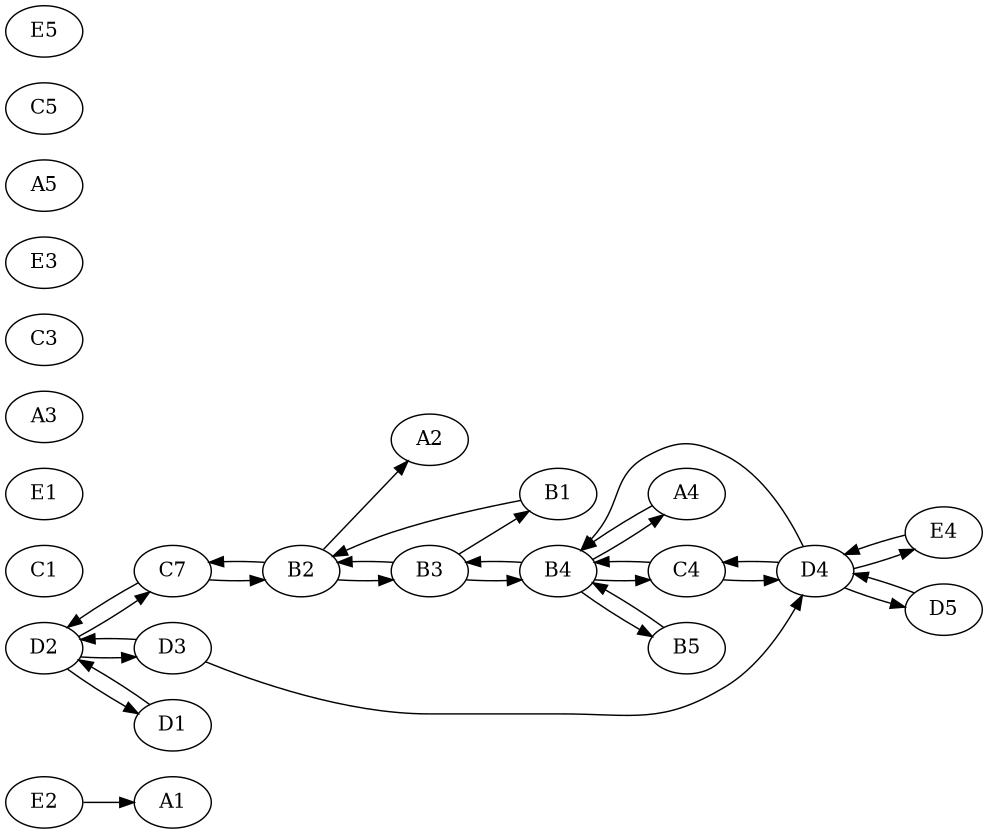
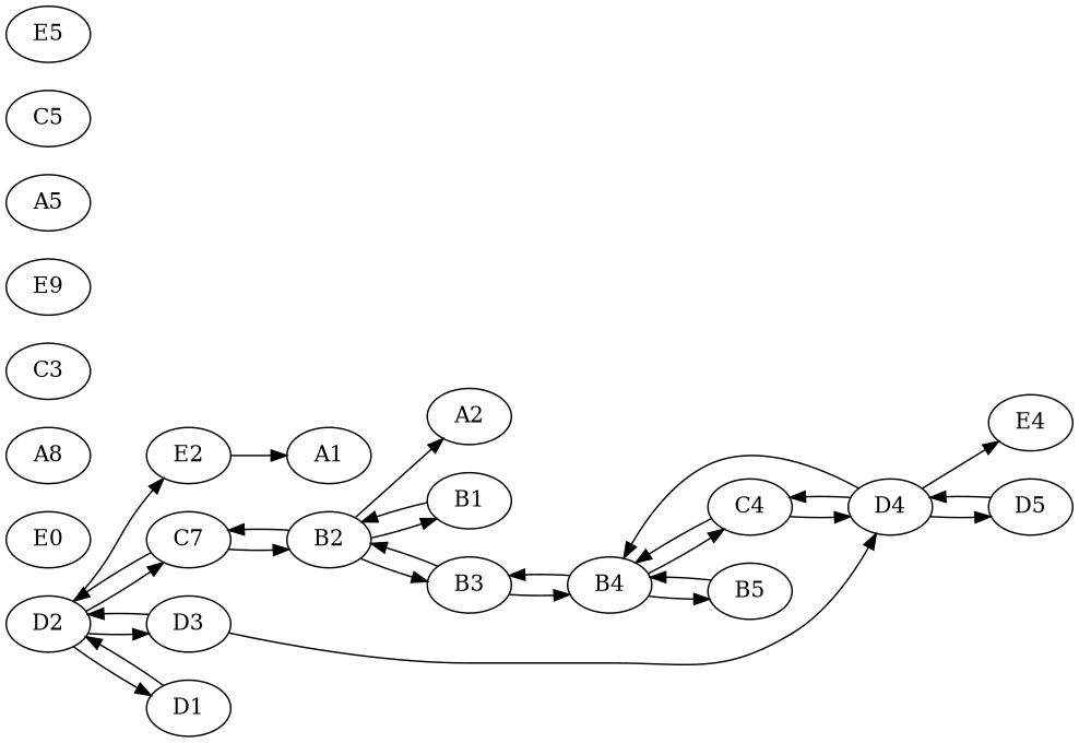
  digraph {
    rankdir=LR
    node [x=100 y=250]
    edge [distance=1]
    E2 [passenger="pB:E2->B5@rate=1/1000"]
    A1 [x=50 y=50]
    D2 [y=200]
    n4 [label=C7 y=150]
    D3 [x=150 y=200]
    D1 [x=50 y=200]
    B2 [y=100]
    D4 [x=200 y=200]
    A2 [y=50]
    B1 [passenger="pB1_E2_0:B1->E2@rate=1/1000,pB1_E2_1:B1->E2@rate=1/1000" x=50 y=100]
    B3 [x=150 y=100]
    B4 [x=200 y=100]
-   A4 [passenger="pA:A4,A2->A2,A4@rate=1/1000" x=200 y=50]
    C4 [x=200 y=150]
    B5 [x=250 y=100]
    E4 [x=200]
    D5 [x=250 y=200]
-   C1 [x=50 y=150]
-   E1 [x=50]
-   A3 [x=150 y=50]
+   E1 [x=50 label=E0]
+   A3 [x=150 y=50 label=A8]
    C3 [x=150 y=150]
-   E3 [x=150]
+   E3 [x=150 label=E9]
    A5 [x=250 y=50]
    C5 [x=250 y=150]
    E5 [x=250]
    E2 -> A1
+   D2 -> E2
    D2 -> n4
    D2 -> D3
    D2 -> D1
    n4 -> D2
    n4 -> B2
    D3 -> D2
    D3 -> D4
    D1 -> D2
    B2 -> n4
    B2 -> A2
-   B3 -> B1
+   B2 -> B1
    B2 -> B3
    D4 -> B4
    D4 -> C4
    D4 -> E4
    D4 -> D5
    B1 -> B2
    B3 -> B2
    B3 -> B4
    B4 -> B3
-   B4 -> A4
    B4 -> C4
    B4 -> B5
-   A4 -> B4
    C4 -> D4
    C4 -> B4
    B5 -> B4
-   E4 -> D4
    D5 -> D4
  }
